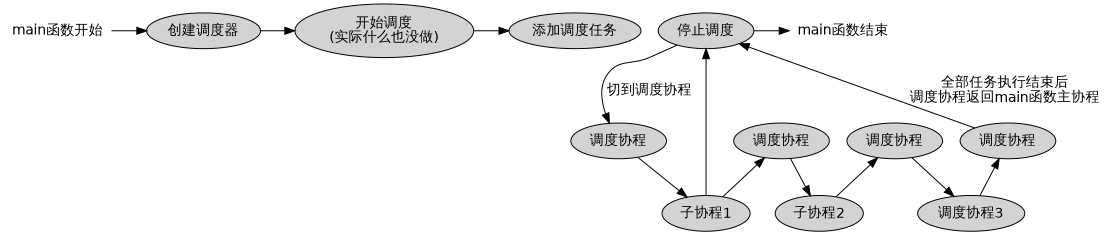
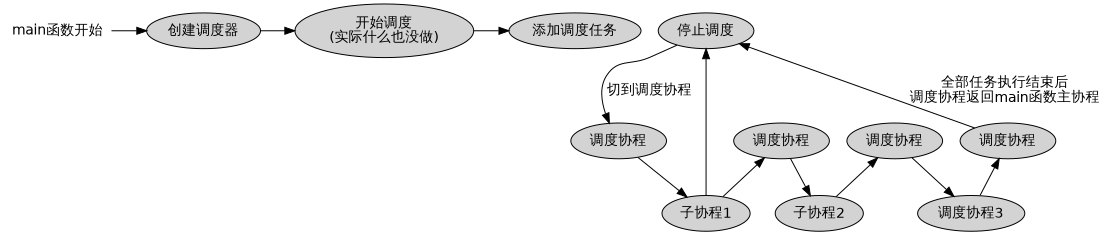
  digraph {
    compound=true
    fontname="DejaVu Sans"
    rankdir=TB
    node [fontname="DejaVu Sans" style=filled]
    edge [fontname="DejaVu Sans"]
    n1 [label="main函数开始" shape=none style=""]
    n2 [label="创建调度器"]
    n3 [label=<开始调度<BR/>(实际什么也没做)>]
    n4 [label="添加调度任务"]
    n5 [label=<停止调度<BR/>>]
-   n6 [label="main函数结束" shape=none style=""]
    n7 [label="调度协程"]
    n8 [label="调度协程"]
    n9 [label="调度协程"]
    n10 [label="调度协程"]
    n11 [label="子协程1"]
    n12 [label="子协程2"]
    n13 [label="调度协程3"]
    subgraph sub_1 {
      rank=same
      n1
      n2
      n3
      n4
      n5
-     n6
    }
    subgraph sub_2 {
      subgraph sub_3 {
        rank=same
        n7
        n8
        n9
        n10
      }
      subgraph sub_4 {
        rank=same
        n11
        n12
        n13
      }
    }
    n1 -> n2
    n2 -> n3
    n3 -> n4
-   n5 -> n6
    n5 -> n7 [label="切到调度协程"]
    n7 -> n11
    n8 -> n12
    n9 -> n13
    n10 -> n5 [label=<全部任务执行结束后<BR/>调度协程返回main函数主协程>]
    n11 -> n5
    n11 -> n8
    n12 -> n9
    n13 -> n10
  }
